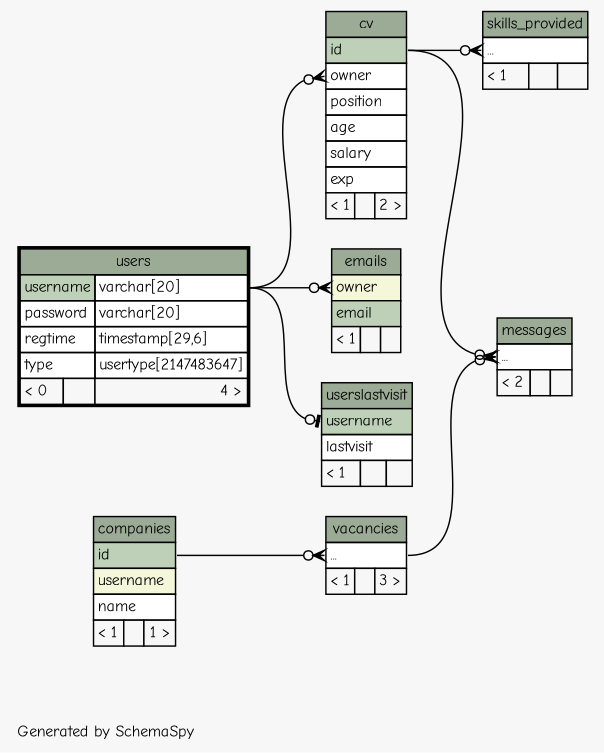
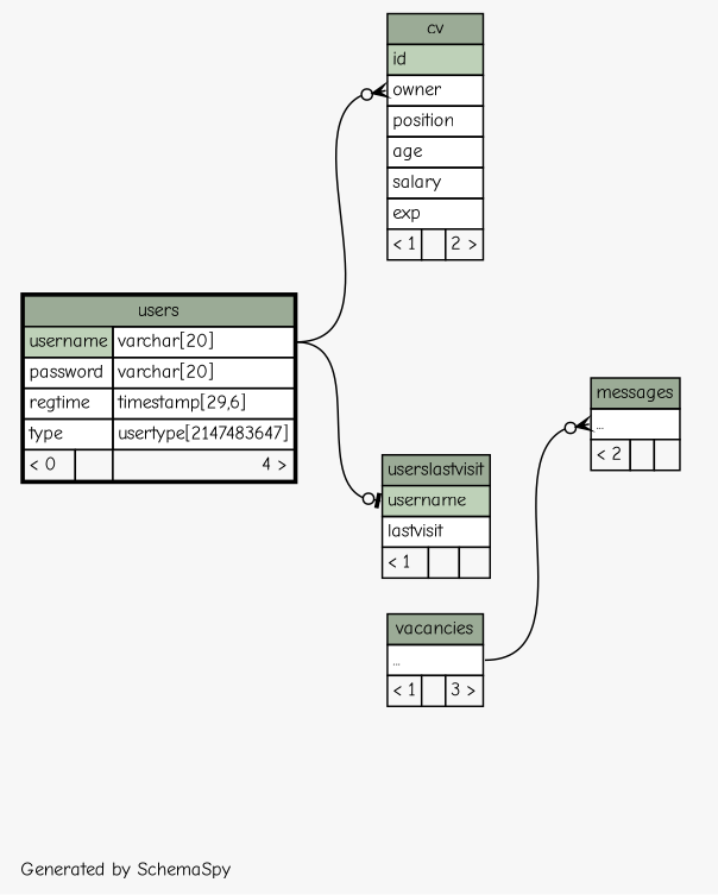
  digraph {
    bgcolor="#f7f7f7"
    fontname="Comic Neue"
    fontsize=11
    label="\nGenerated by SchemaSpy"
    labeljust=l
    nodesep=0.18
    rankdir=RL
    ranksep=0.46
    node [fontname="Comic Neue" fontsize=11 shape=plaintext]
    edge [arrowhead=none arrowsize=0.8 arrowtail=crowodot dir=back fontname="Comic Neue" headport="username.type:e" tailport="elipses:w"]
-   n1 [label=<     <TABLE BORDER="0" CELLBORDER="1" CELLSPACING="0" BGCOLOR="#ffffff">       <TR><TD COLSPAN="3" BGCOLOR="#9bab96" ALIGN="CENTER">companies</TD></TR>       <TR><TD PORT="id" COLSPAN="3" BGCOLOR="#bed1b8" ALIGN="LEFT">id</TD></TR>       <TR><TD PORT="username" COLSPAN="3" BGCOLOR="#f4f7da" ALIGN="LEFT">username</TD></TR>       <TR><TD PORT="name" COLSPAN="3" ALIGN="LEFT">name</TD></TR>       <TR><TD ALIGN="LEFT" BGCOLOR="#f7f7f7">&lt; 1</TD><TD ALIGN="RIGHT" BGCOLOR="#f7f7f7">  </TD><TD ALIGN="RIGHT" BGCOLOR="#f7f7f7">1 &gt;</TD></TR>     </TABLE>>]
    n2 [label=<     <TABLE BORDER="2" CELLBORDER="1" CELLSPACING="0" BGCOLOR="#ffffff">       <TR><TD COLSPAN="3" BGCOLOR="#9bab96" ALIGN="CENTER">users</TD></TR>       <TR><TD PORT="username" COLSPAN="2" BGCOLOR="#bed1b8" ALIGN="LEFT">username</TD><TD PORT="username.type" ALIGN="LEFT">varchar[20]</TD></TR>       <TR><TD PORT="password" COLSPAN="2" ALIGN="LEFT">password</TD><TD PORT="password.type" ALIGN="LEFT">varchar[20]</TD></TR>       <TR><TD PORT="regtime" COLSPAN="2" ALIGN="LEFT">regtime</TD><TD PORT="regtime.type" ALIGN="LEFT">timestamp[29,6]</TD></TR>       <TR><TD PORT="type" COLSPAN="2" ALIGN="LEFT">type</TD><TD PORT="type.type" ALIGN="LEFT">usertype[2147483647]</TD></TR>       <TR><TD ALIGN="LEFT" BGCOLOR="#f7f7f7">&lt; 0</TD><TD ALIGN="RIGHT" BGCOLOR="#f7f7f7">  </TD><TD ALIGN="RIGHT" BGCOLOR="#f7f7f7">4 &gt;</TD></TR>     </TABLE>>]
    n3 [label=<     <TABLE BORDER="0" CELLBORDER="1" CELLSPACING="0" BGCOLOR="#ffffff">       <TR><TD COLSPAN="3" BGCOLOR="#9bab96" ALIGN="CENTER">cv</TD></TR>       <TR><TD PORT="id" COLSPAN="3" BGCOLOR="#bed1b8" ALIGN="LEFT">id</TD></TR>       <TR><TD PORT="owner" COLSPAN="3" ALIGN="LEFT">owner</TD></TR>       <TR><TD PORT="position" COLSPAN="3" ALIGN="LEFT">position</TD></TR>       <TR><TD PORT="age" COLSPAN="3" ALIGN="LEFT">age</TD></TR>       <TR><TD PORT="salary" COLSPAN="3" ALIGN="LEFT">salary</TD></TR>       <TR><TD PORT="exp" COLSPAN="3" ALIGN="LEFT">exp</TD></TR>       <TR><TD ALIGN="LEFT" BGCOLOR="#f7f7f7">&lt; 1</TD><TD ALIGN="RIGHT" BGCOLOR="#f7f7f7">  </TD><TD ALIGN="RIGHT" BGCOLOR="#f7f7f7">2 &gt;</TD></TR>     </TABLE>>]
-   n4 [label=<     <TABLE BORDER="0" CELLBORDER="1" CELLSPACING="0" BGCOLOR="#ffffff">       <TR><TD COLSPAN="3" BGCOLOR="#9bab96" ALIGN="CENTER">emails</TD></TR>       <TR><TD PORT="owner" COLSPAN="3" BGCOLOR="#f4f7da" ALIGN="LEFT">owner</TD></TR>       <TR><TD PORT="email" COLSPAN="3" BGCOLOR="#bed1b8" ALIGN="LEFT">email</TD></TR>       <TR><TD ALIGN="LEFT" BGCOLOR="#f7f7f7">&lt; 1</TD><TD ALIGN="RIGHT" BGCOLOR="#f7f7f7">  </TD><TD ALIGN="RIGHT" BGCOLOR="#f7f7f7">  </TD></TR>     </TABLE>>]
    n5 [label=<     <TABLE BORDER="0" CELLBORDER="1" CELLSPACING="0" BGCOLOR="#ffffff">       <TR><TD COLSPAN="3" BGCOLOR="#9bab96" ALIGN="CENTER">messages</TD></TR>       <TR><TD PORT="elipses" COLSPAN="3" ALIGN="LEFT">...</TD></TR>       <TR><TD ALIGN="LEFT" BGCOLOR="#f7f7f7">&lt; 2</TD><TD ALIGN="RIGHT" BGCOLOR="#f7f7f7">  </TD><TD ALIGN="RIGHT" BGCOLOR="#f7f7f7">  </TD></TR>     </TABLE>>]
    n6 [label=<     <TABLE BORDER="0" CELLBORDER="1" CELLSPACING="0" BGCOLOR="#ffffff">       <TR><TD COLSPAN="3" BGCOLOR="#9bab96" ALIGN="CENTER">vacancies</TD></TR>       <TR><TD PORT="elipses" COLSPAN="3" ALIGN="LEFT">...</TD></TR>       <TR><TD ALIGN="LEFT" BGCOLOR="#f7f7f7">&lt; 1</TD><TD ALIGN="RIGHT" BGCOLOR="#f7f7f7">  </TD><TD ALIGN="RIGHT" BGCOLOR="#f7f7f7">3 &gt;</TD></TR>     </TABLE>>]
-   n7 [label=<     <TABLE BORDER="0" CELLBORDER="1" CELLSPACING="0" BGCOLOR="#ffffff">       <TR><TD COLSPAN="3" BGCOLOR="#9bab96" ALIGN="CENTER">skills_provided</TD></TR>       <TR><TD PORT="elipses" COLSPAN="3" ALIGN="LEFT">...</TD></TR>       <TR><TD ALIGN="LEFT" BGCOLOR="#f7f7f7">&lt; 1</TD><TD ALIGN="RIGHT" BGCOLOR="#f7f7f7">  </TD><TD ALIGN="RIGHT" BGCOLOR="#f7f7f7">  </TD></TR>     </TABLE>>]
    n8 [label=<     <TABLE BORDER="0" CELLBORDER="1" CELLSPACING="0" BGCOLOR="#ffffff">       <TR><TD COLSPAN="3" BGCOLOR="#9bab96" ALIGN="CENTER">userslastvisit</TD></TR>       <TR><TD PORT="username" COLSPAN="3" BGCOLOR="#bed1b8" ALIGN="LEFT">username</TD></TR>       <TR><TD PORT="lastvisit" COLSPAN="3" ALIGN="LEFT">lastvisit</TD></TR>       <TR><TD ALIGN="LEFT" BGCOLOR="#f7f7f7">&lt; 1</TD><TD ALIGN="RIGHT" BGCOLOR="#f7f7f7">  </TD><TD ALIGN="RIGHT" BGCOLOR="#f7f7f7">  </TD></TR>     </TABLE>>]
    n3 -> n2 [tailport="owner:w"]
-   n4 -> n2 [tailport="owner:w"]
-   n5 -> n3 [headport="id:e"]
    n5 -> n6 [headport="elipses:e"]
-   n6 -> n1 [headport="id:e"]
-   n7 -> n3 [headport="id:e"]
    n8 -> n2 [arrowtail=teeodot tailport="username:w"]
  }
